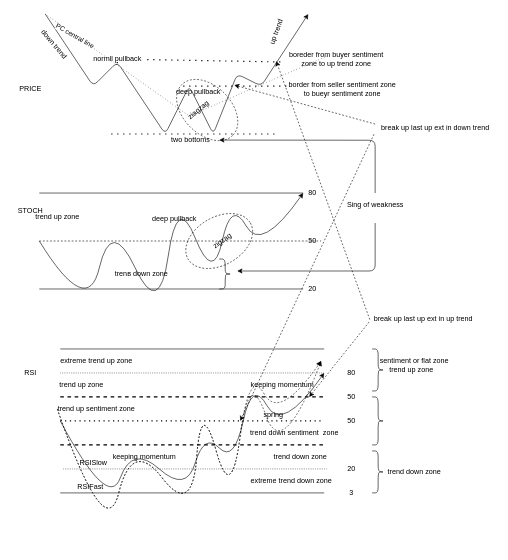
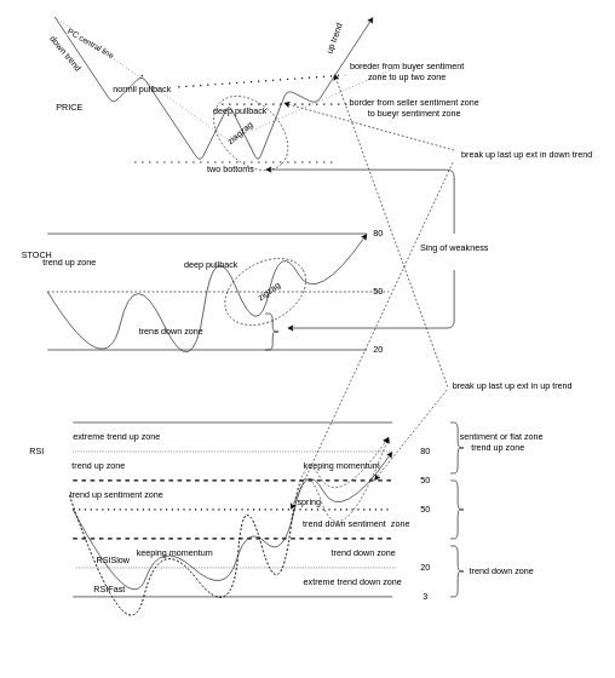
  <mxCell id="0" />
  <mxCell id="1" parent="0" />
  <mxCell id="2" value="Sing of weakness" style="text;html=1;align=center;verticalAlign=middle;resizable=0;points=[];autosize=1;strokeColor=none;" parent="1" vertex="1"><mxGeometry x="570" y="331" width="110" height="20" as="geometry" /></mxCell>
  <mxCell id="3" value="break up last up ext in down trend" style="text;html=1;align=center;verticalAlign=middle;resizable=0;points=[];autosize=1;" parent="1" vertex="1"><mxGeometry x="625" y="202.61" width="200" height="20" as="geometry" /></mxCell>
  <mxCell id="4" value="sentiment or flat zone" style="text;html=1;align=center;verticalAlign=middle;resizable=0;points=[];autosize=1;container=0;" parent="1" vertex="1"><mxGeometry x="625" y="591" width="130" height="20" as="geometry" /></mxCell>
  <mxCell id="5" value="" style="group" parent="1" vertex="1" connectable="0"><mxGeometry x="25" y="20.999" width="640" height="201.612" as="geometry" /></mxCell>
  <mxCell id="6" value="" style="ellipse;whiteSpace=wrap;html=1;rotation=45;dashed=1;container=1;" parent="5" vertex="1"><mxGeometry x="260.001" y="121.612" width="120" height="80" as="geometry" /></mxCell>
  <mxCell id="7" value="" style="endArrow=classic;html=1;startArrow=none;" parent="5" edge="1"><mxGeometry width="50" height="50" relative="1" as="geometry"><mxPoint x="50" y="1.611" as="sourcePoint" /><mxPoint x="488.462" y="1.611" as="targetPoint" /><Array as="points"><mxPoint x="130" y="121.611" /><mxPoint x="170" y="81.611" /><mxPoint x="250" y="201.611" /><mxPoint x="290" y="121.611" /><mxPoint x="330" y="201.611" /><mxPoint x="370" y="101.611" /><mxPoint x="410" y="121.611" /></Array></mxGeometry></mxCell>
  <mxCell id="8" value="" style="endArrow=none;dashed=1;html=1;dashPattern=1 4;" parent="5" edge="1"><mxGeometry width="50" height="50" relative="1" as="geometry"><mxPoint x="50" y="1.611" as="sourcePoint" /><mxPoint x="290" y="171.611" as="targetPoint" /></mxGeometry></mxCell>
  <mxCell id="9" value="PC central line" style="edgeLabel;html=1;align=center;verticalAlign=middle;resizable=0;points=[];rotation=30;" parent="8" vertex="1" connectable="0"><mxGeometry x="-0.587" relative="1" as="geometry"><mxPoint as="offset" /></mxGeometry></mxCell>
  <mxCell id="10" value="" style="endArrow=none;dashed=1;html=1;strokeWidth=2;dashPattern=1 4;" parent="5" edge="1"><mxGeometry width="50" height="50" relative="1" as="geometry"><mxPoint x="280" y="121.611" as="sourcePoint" /><mxPoint x="460" y="121.611" as="targetPoint" /></mxGeometry></mxCell>
  <mxCell id="11" value="" style="endArrow=none;dashed=1;html=1;dashPattern=1 4;strokeWidth=2;startArrow=none;" parent="5" source="18" edge="1"><mxGeometry width="50" height="50" relative="1" as="geometry"><mxPoint x="170" y="81.611" as="sourcePoint" /><mxPoint x="450" y="81.611" as="targetPoint" /></mxGeometry></mxCell>
  <mxCell id="12" value="" style="endArrow=none;dashed=1;html=1;dashPattern=1 4;strokeWidth=2;" parent="5" edge="1"><mxGeometry width="50" height="50" relative="1" as="geometry"><mxPoint x="160" y="201.611" as="sourcePoint" /><mxPoint x="440" y="201.611" as="targetPoint" /></mxGeometry></mxCell>
  <mxCell id="13" value="up trend" style="text;html=1;align=center;verticalAlign=middle;resizable=0;points=[];autosize=1;strokeColor=none;rotation=-70;" parent="5" vertex="1"><mxGeometry x="405" y="21.611" width="60" height="20" as="geometry" /></mxCell>
  <mxCell id="14" value="down trend" style="text;html=1;align=center;verticalAlign=middle;resizable=0;points=[];autosize=1;strokeColor=none;rotation=50;" parent="5" vertex="1"><mxGeometry x="30" y="41.611" width="70" height="20" as="geometry" /></mxCell>
  <mxCell id="15" value="" style="endArrow=none;dashed=1;html=1;dashPattern=1 4;" parent="5" edge="1"><mxGeometry width="50" height="50" relative="1" as="geometry"><mxPoint x="290" y="171.611" as="sourcePoint" /><mxPoint x="520" y="71.611" as="targetPoint" /></mxGeometry></mxCell>
  <mxCell id="16" value="border from seller sentiment zone&lt;br&gt;to bueyr sentiment zone" style="text;html=1;align=center;verticalAlign=middle;resizable=0;points=[];autosize=1;strokeColor=none;" parent="5" vertex="1"><mxGeometry x="450" y="111.611" width="190" height="30" as="geometry" /></mxCell>
- <mxCell id="17" value="boreder from buyer sentiment &lt;br&gt;zone to up trend zone" style="text;html=1;align=center;verticalAlign=middle;resizable=0;points=[];autosize=1;strokeColor=none;" parent="5" vertex="1"><mxGeometry x="450" y="61.611" width="170" height="30" as="geometry" /></mxCell>
- <mxCell id="18" value="normll pullback" style="text;html=1;align=center;verticalAlign=middle;resizable=0;points=[];autosize=1;strokeColor=none;" parent="5" vertex="1"><mxGeometry x="120" y="66.611" width="100" height="20" as="geometry" /></mxCell>
+ <mxCell id="17" value="boreder from buyer sentiment &lt;br&gt;zone to up two zone" style="text;html=1;align=center;verticalAlign=middle;resizable=0;points=[];autosize=1;strokeColor=none;" parent="5" vertex="1"><mxGeometry x="450" y="61.611" width="170" height="30" as="geometry" /></mxCell>
+ <mxCell id="18" value="normll pullback" style="text;html=1;align=center;verticalAlign=middle;resizable=0;points=[];autosize=1;strokeColor=none;" parent="5" vertex="1"><mxGeometry x="120" y="91.611" width="100" height="20" as="geometry" /></mxCell>
  <mxCell id="19" value="" style="endArrow=none;dashed=1;html=1;dashPattern=1 4;strokeWidth=2;" parent="5" target="18" edge="1"><mxGeometry width="50" height="50" relative="1" as="geometry"><mxPoint x="170" y="81.611" as="sourcePoint" /><mxPoint x="450" y="81.611" as="targetPoint" /></mxGeometry></mxCell>
  <mxCell id="20" value="deep pullback" style="text;html=1;align=center;verticalAlign=middle;resizable=0;points=[];autosize=1;strokeColor=none;" parent="5" vertex="1"><mxGeometry x="260" y="121.611" width="90" height="20" as="geometry" /></mxCell>
- <mxCell id="21" value="PRICE" style="text;html=1;align=center;verticalAlign=middle;resizable=0;points=[];autosize=1;strokeColor=none;" parent="5" vertex="1"><mxGeometry y="116.611" width="50" height="20" as="geometry" /></mxCell>
+ <mxCell id="21" value="PRICE" style="text;html=1;align=center;verticalAlign=middle;resizable=0;points=[];autosize=1;strokeColor=none;" parent="5" vertex="1"><mxGeometry x="45" y="116.611" width="50" height="20" as="geometry" /></mxCell>
  <mxCell id="22" value="ziagzag" style="text;html=1;align=center;verticalAlign=middle;resizable=0;points=[];autosize=1;strokeColor=none;rotation=-40;" parent="5" vertex="1"><mxGeometry x="274.999" y="151.615" width="60" height="20" as="geometry" /></mxCell>
  <mxCell id="23" value="" style="endArrow=none;html=1;startArrow=none;" parent="1" source="31" edge="1"><mxGeometry y="290" width="50" height="50" as="geometry"><mxPoint x="65" y="321" as="sourcePoint" /><mxPoint x="535" y="321" as="targetPoint" /></mxGeometry></mxCell>
  <mxCell id="24" value="" style="endArrow=none;html=1;startArrow=none;" parent="1" source="28" edge="1"><mxGeometry y="290" width="50" height="50" as="geometry"><mxPoint x="65" y="481" as="sourcePoint" /><mxPoint x="535" y="481" as="targetPoint" /></mxGeometry></mxCell>
  <mxCell id="25" value="" style="ellipse;whiteSpace=wrap;html=1;rotation=-30;dashed=1;" parent="1" vertex="1"><mxGeometry x="305.002" y="361.001" width="120" height="80" as="geometry" /></mxCell>
  <mxCell id="26" value="" style="endArrow=none;html=1;dashed=1;" parent="1" edge="1"><mxGeometry y="290" width="50" height="50" as="geometry"><mxPoint x="65" y="401" as="sourcePoint" /><mxPoint x="535" y="401" as="targetPoint" /></mxGeometry></mxCell>
  <mxCell id="27" value="" style="curved=1;endArrow=classic;html=1;" parent="1" edge="1"><mxGeometry y="290" width="50" height="50" as="geometry"><mxPoint x="65" y="401" as="sourcePoint" /><mxPoint x="505" y="321" as="targetPoint" /><Array as="points"><mxPoint x="145" y="531" /><mxPoint x="185" y="361" /><mxPoint x="265" y="531" /><mxPoint x="295" y="321" /><mxPoint x="355" y="471" /><mxPoint x="385" y="331" /><mxPoint x="435" y="421" /></Array></mxGeometry></mxCell>
  <mxCell id="28" value="20" style="text;html=1;align=center;verticalAlign=middle;resizable=0;points=[];autosize=1;strokeColor=none;" parent="1" vertex="1"><mxGeometry x="505" y="471" width="30" height="20" as="geometry" /></mxCell>
  <mxCell id="29" value="" style="endArrow=none;html=1;" parent="1" target="28" edge="1"><mxGeometry y="290" width="50" height="50" as="geometry"><mxPoint x="65" y="481" as="sourcePoint" /><mxPoint x="535" y="481" as="targetPoint" /></mxGeometry></mxCell>
  <mxCell id="30" value="50" style="text;html=1;align=center;verticalAlign=middle;resizable=0;points=[];autosize=1;strokeColor=none;" parent="1" vertex="1"><mxGeometry x="505" y="391" width="30" height="20" as="geometry" /></mxCell>
  <mxCell id="31" value="80" style="text;html=1;align=center;verticalAlign=middle;resizable=0;points=[];autosize=1;strokeColor=none;" parent="1" vertex="1"><mxGeometry x="505" y="311" width="30" height="20" as="geometry" /></mxCell>
  <mxCell id="32" value="" style="endArrow=none;html=1;" parent="1" target="31" edge="1"><mxGeometry y="290" width="50" height="50" as="geometry"><mxPoint x="65" y="321" as="sourcePoint" /><mxPoint x="535" y="321" as="targetPoint" /></mxGeometry></mxCell>
  <mxCell id="33" value="trend up zone" style="text;html=1;align=center;verticalAlign=middle;resizable=0;points=[];autosize=1;strokeColor=none;" parent="1" vertex="1"><mxGeometry x="50" y="351" width="90" height="20" as="geometry" /></mxCell>
  <mxCell id="34" value="trenв down zone" style="text;html=1;align=center;verticalAlign=middle;resizable=0;points=[];autosize=1;strokeColor=none;" parent="1" vertex="1"><mxGeometry x="185" y="446" width="100" height="20" as="geometry" /></mxCell>
  <mxCell id="35" value="" style="shape=curlyBracket;whiteSpace=wrap;html=1;rounded=1;flipH=1;" parent="1" vertex="1"><mxGeometry x="365" y="431" width="20" height="50" as="geometry" /></mxCell>
  <mxCell id="36" value="zigzag" style="text;html=1;align=center;verticalAlign=middle;resizable=0;points=[];autosize=1;strokeColor=none;rotation=-35;" parent="1" vertex="1"><mxGeometry x="345.005" y="391.001" width="50" height="20" as="geometry" /></mxCell>
  <mxCell id="37" value="" style="endArrow=classic;html=1;" parent="1" edge="1"><mxGeometry y="290" width="50" height="50" as="geometry"><mxPoint x="625" y="371" as="sourcePoint" /><mxPoint x="395" y="451" as="targetPoint" /><Array as="points"><mxPoint x="625" y="451" /></Array></mxGeometry></mxCell>
  <mxCell id="38" value="" style="endArrow=classic;html=1;" parent="1" target="40" edge="1"><mxGeometry y="290" width="50" height="50" as="geometry"><mxPoint x="625" y="321" as="sourcePoint" /><mxPoint x="355" y="281" as="targetPoint" /><Array as="points"><mxPoint x="625" y="233" /></Array></mxGeometry></mxCell>
  <mxCell id="39" value="deep pullback" style="text;html=1;align=center;verticalAlign=middle;resizable=0;points=[];autosize=1;strokeColor=none;" parent="1" vertex="1"><mxGeometry x="245" y="353.53" width="90" height="20" as="geometry" /></mxCell>
  <mxCell id="40" value="two bottoms" style="text;html=1;strokeColor=none;fillColor=none;align=center;verticalAlign=middle;whiteSpace=wrap;rounded=0;" parent="1" vertex="1"><mxGeometry x="270" y="222.61" width="95" height="20" as="geometry" /></mxCell>
  <mxCell id="41" value="STOCH" style="text;html=1;align=center;verticalAlign=middle;resizable=0;points=[];autosize=1;strokeColor=none;" parent="1" vertex="1"><mxGeometry y="341" width="60" height="20" as="geometry" x="20" /></mxCell>
  <mxCell id="42" value="RSI" style="text;html=1;align=center;verticalAlign=middle;resizable=0;points=[];autosize=1;strokeColor=none;" parent="1" vertex="1"><mxGeometry x="30" y="611" width="40" height="20" as="geometry" /></mxCell>
  <mxCell id="43" value="" style="endArrow=classic;html=1;dashed=1;exitX=0;exitY=0.169;exitDx=0;exitDy=0;exitPerimeter=0;" parent="1" source="3" edge="1"><mxGeometry width="50" height="50" relative="1" as="geometry"><mxPoint x="600" y="541" as="sourcePoint" /><mxPoint x="390" y="141" as="targetPoint" /></mxGeometry></mxCell>
  <mxCell id="44" value="" style="endArrow=classic;html=1;dashed=1;exitX=-0.01;exitY=1.019;exitDx=0;exitDy=0;exitPerimeter=0;" parent="1" source="3" edge="1"><mxGeometry width="50" height="50" relative="1" as="geometry"><mxPoint x="680" y="511" as="sourcePoint" /><mxPoint x="400" y="701" as="targetPoint" /></mxGeometry></mxCell>
  <mxCell id="45" value="break up last up ext in up trend" style="text;html=1;align=center;verticalAlign=middle;resizable=0;points=[];autosize=1;" parent="1" vertex="1"><mxGeometry x="615" y="521" width="180" height="20" as="geometry" /></mxCell>
  <mxCell id="46" value="" style="endArrow=classic;html=1;dashed=1;exitX=0.006;exitY=0.55;exitDx=0;exitDy=0;exitPerimeter=0;" parent="1" source="45" edge="1"><mxGeometry width="50" height="50" relative="1" as="geometry"><mxPoint x="650" y="441" as="sourcePoint" /><mxPoint x="460" y="101" as="targetPoint" /></mxGeometry></mxCell>
  <mxCell id="47" value="" style="endArrow=classic;html=1;dashed=1;exitX=0;exitY=0.75;exitDx=0;exitDy=0;exitPerimeter=0;" parent="1" source="45" edge="1"><mxGeometry width="50" height="50" relative="1" as="geometry"><mxPoint x="750" y="351" as="sourcePoint" /><mxPoint x="515" y="661" as="targetPoint" /></mxGeometry></mxCell>
  <mxCell id="48" value="" style="curved=1;endArrow=classic;html=1;dashed=1;" parent="1" edge="1"><mxGeometry x="70" y="570" width="50" height="50" as="geometry"><mxPoint x="95" y="681" as="sourcePoint" /><mxPoint x="535" y="601" as="targetPoint" /><Array as="points"><mxPoint x="175" y="911" /><mxPoint x="220" y="731" /><mxPoint x="320" y="861" /><mxPoint x="335" y="661" /><mxPoint x="385" y="841" /><mxPoint x="415" y="611" /><mxPoint x="470" y="771" /></Array></mxGeometry></mxCell>
  <mxCell id="49" value="" style="curved=1;endArrow=classic;html=1;dashed=1;" parent="1" edge="1"><mxGeometry x="70" y="570" width="50" height="50" as="geometry"><mxPoint x="95" y="681" as="sourcePoint" /><mxPoint x="535" y="601" as="targetPoint" /><Array as="points"><mxPoint x="175" y="911" /><mxPoint x="220" y="731" /><mxPoint x="320" y="861" /><mxPoint x="335" y="661" /><mxPoint x="385" y="841" /><mxPoint x="415" y="611" /><mxPoint x="465" y="701" /></Array></mxGeometry></mxCell>
  <mxCell id="50" value="" style="endArrow=none;html=1;" parent="1" edge="1"><mxGeometry x="70" y="570" width="50" height="50" as="geometry"><mxPoint x="100" y="581" as="sourcePoint" /><mxPoint x="540" y="581" as="targetPoint" /></mxGeometry></mxCell>
  <mxCell id="51" value="" style="endArrow=none;dashed=1;html=1;dashPattern=1 2;" parent="1" edge="1"><mxGeometry x="70" y="570" width="50" height="50" as="geometry"><mxPoint x="100" y="621" as="sourcePoint" /><mxPoint x="540" y="621" as="targetPoint" /></mxGeometry></mxCell>
  <mxCell id="52" value="" style="endArrow=none;dashed=1;html=1;dashPattern=1 3;strokeWidth=2;" parent="1" edge="1"><mxGeometry x="70" y="570" width="50" height="50" as="geometry"><mxPoint x="100" y="701" as="sourcePoint" /><mxPoint x="540" y="701" as="targetPoint" /></mxGeometry></mxCell>
  <mxCell id="53" value="" style="endArrow=none;dashed=1;html=1;strokeWidth=2;" parent="1" edge="1"><mxGeometry x="70" y="570" width="50" height="50" as="geometry"><mxPoint x="100" y="741" as="sourcePoint" /><mxPoint x="540" y="741" as="targetPoint" /></mxGeometry></mxCell>
  <mxCell id="54" value="" style="endArrow=none;dashed=1;html=1;strokeWidth=2;" parent="1" edge="1"><mxGeometry x="70" y="570" width="50" height="50" as="geometry"><mxPoint x="100" y="661" as="sourcePoint" /><mxPoint x="540" y="661" as="targetPoint" /></mxGeometry></mxCell>
  <mxCell id="55" value="" style="endArrow=none;dashed=1;html=1;dashPattern=1 2;" parent="1" edge="1"><mxGeometry x="70" y="570" width="50" height="50" as="geometry"><mxPoint x="105" y="781" as="sourcePoint" /><mxPoint x="545" y="781" as="targetPoint" /></mxGeometry></mxCell>
  <mxCell id="56" value="" style="endArrow=none;html=1;" parent="1" edge="1"><mxGeometry x="70" y="570" width="50" height="50" as="geometry"><mxPoint x="100" y="821" as="sourcePoint" /><mxPoint x="540" y="821" as="targetPoint" /></mxGeometry></mxCell>
  <mxCell id="57" value="80" style="text;html=1;align=center;verticalAlign=middle;resizable=0;points=[];autosize=1;strokeColor=none;container=0;" parent="1" vertex="1"><mxGeometry x="570" y="611" width="30" height="20" as="geometry" /></mxCell>
  <mxCell id="58" value="50" style="text;html=1;align=center;verticalAlign=middle;resizable=0;points=[];autosize=1;strokeColor=none;container=0;" parent="1" vertex="1"><mxGeometry x="570" y="691" width="30" height="20" as="geometry" /></mxCell>
  <mxCell id="59" value="50" style="text;html=1;align=center;verticalAlign=middle;resizable=0;points=[];autosize=1;strokeColor=none;container=0;" parent="1" vertex="1"><mxGeometry x="570" y="651" width="30" height="20" as="geometry" /></mxCell>
  <mxCell id="60" value="20" style="text;html=1;align=center;verticalAlign=middle;resizable=0;points=[];autosize=1;strokeColor=none;container=0;" parent="1" vertex="1"><mxGeometry x="570" y="771" width="30" height="20" as="geometry" /></mxCell>
  <mxCell id="61" value="3" style="text;html=1;align=center;verticalAlign=middle;resizable=0;points=[];autosize=1;strokeColor=none;container=0;" parent="1" vertex="1"><mxGeometry x="575" y="811" width="20" height="20" as="geometry" /></mxCell>
  <mxCell id="62" value="" style="curved=1;endArrow=classic;html=1;" parent="1" edge="1"><mxGeometry x="70" y="570" width="50" height="50" as="geometry"><mxPoint x="100" y="701" as="sourcePoint" /><mxPoint x="540" y="621" as="targetPoint" /><Array as="points"><mxPoint x="180" y="851" /><mxPoint x="220" y="741" /><mxPoint x="310" y="821" /><mxPoint x="340" y="721" /><mxPoint x="390" y="771" /><mxPoint x="420" y="631" /><mxPoint x="470" y="721" /></Array></mxGeometry></mxCell>
  <mxCell id="63" value="RSIFast" style="text;html=1;align=center;verticalAlign=middle;resizable=0;points=[];autosize=1;container=0;" parent="1" vertex="1"><mxGeometry x="120" y="801" width="60" height="20" as="geometry" /></mxCell>
  <mxCell id="64" value="RSISlow" style="text;html=1;align=center;verticalAlign=middle;resizable=0;points=[];autosize=1;container=0;" parent="1" vertex="1"><mxGeometry x="125" y="761" width="60" height="20" as="geometry" /></mxCell>
  <mxCell id="65" value="keeping momentum" style="text;html=1;align=center;verticalAlign=middle;resizable=0;points=[];autosize=1;container=0;" parent="1" vertex="1"><mxGeometry x="180" y="751" width="120" height="20" as="geometry" /></mxCell>
  <mxCell id="66" value="trend down zone" style="text;html=1;align=center;verticalAlign=middle;resizable=0;points=[];autosize=1;container=0;" parent="1" vertex="1"><mxGeometry x="450" y="751" width="100" height="20" as="geometry" /></mxCell>
  <mxCell id="67" value="extreme trend down zone" style="text;html=1;align=center;verticalAlign=middle;resizable=0;points=[];autosize=1;container=0;" parent="1" vertex="1"><mxGeometry x="410" y="791" width="150" height="20" as="geometry" /></mxCell>
  <mxCell id="68" value="trend down sentiment&amp;nbsp; zone" style="text;html=1;align=center;verticalAlign=middle;resizable=0;points=[];autosize=1;container=0;" parent="1" vertex="1"><mxGeometry x="410" y="711" width="160" height="20" as="geometry" /></mxCell>
  <mxCell id="69" value="trend up zone" style="text;html=1;align=center;verticalAlign=middle;resizable=0;points=[];autosize=1;container=0;" parent="1" vertex="1"><mxGeometry x="90" y="631" width="90" height="20" as="geometry" /></mxCell>
  <mxCell id="70" value="extreme trend up zone" style="text;html=1;align=center;verticalAlign=middle;resizable=0;points=[];autosize=1;container=0;" parent="1" vertex="1"><mxGeometry x="90" y="591" width="140" height="20" as="geometry" /></mxCell>
  <mxCell id="71" value="trend up sentiment zone" style="text;html=1;align=center;verticalAlign=middle;resizable=0;points=[];autosize=1;container=0;" parent="1" vertex="1"><mxGeometry x="90" y="671" width="140" height="20" as="geometry" /></mxCell>
  <mxCell id="72" value="" style="shape=curlyBracket;whiteSpace=wrap;html=1;rounded=1;flipH=1;container=0;" parent="1" vertex="1"><mxGeometry x="620" y="661" width="20" height="80" as="geometry" /></mxCell>
  <mxCell id="73" value="" style="shape=curlyBracket;whiteSpace=wrap;html=1;rounded=1;flipH=1;container=0;" parent="1" vertex="1"><mxGeometry x="620" y="581" width="20" height="70" as="geometry" /></mxCell>
  <mxCell id="74" value="" style="shape=curlyBracket;whiteSpace=wrap;html=1;rounded=1;flipH=1;container=0;" parent="1" vertex="1"><mxGeometry x="620" y="751" width="20" height="70" as="geometry" /></mxCell>
  <mxCell id="75" value="trend up zone" style="text;html=1;align=center;verticalAlign=middle;resizable=0;points=[];autosize=1;container=0;" parent="1" vertex="1"><mxGeometry x="640" y="606" width="90" height="20" as="geometry" /></mxCell>
  <mxCell id="76" value="trend down zone" style="text;html=1;align=center;verticalAlign=middle;resizable=0;points=[];autosize=1;container=0;" parent="1" vertex="1"><mxGeometry x="640" y="776" width="100" height="20" as="geometry" /></mxCell>
  <mxCell id="77" value="keeping momentum" style="text;html=1;align=center;verticalAlign=middle;resizable=0;points=[];autosize=1;container=0;" parent="1" vertex="1"><mxGeometry x="410" y="631" width="120" height="20" as="geometry" /></mxCell>
- <mxCell id="78" value="spring" style="text;html=1;align=center;verticalAlign=middle;resizable=0;points=[];autosize=1;container=0;" parent="1" vertex="1"><mxGeometry x="430" y="681" width="50" height="20" as="geometry" /></mxCell>
+ <mxCell id="78" value="spring" style="text;html=1;align=center;verticalAlign=middle;resizable=0;points=[];autosize=1;container=0;" parent="1" vertex="1"><mxGeometry x="400" y="681" width="50" height="20" as="geometry" /></mxCell>
